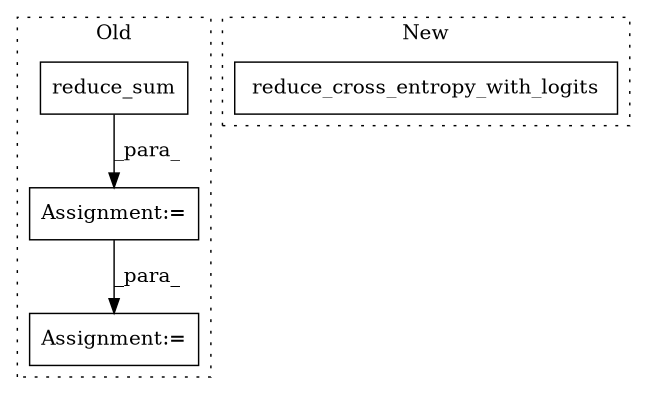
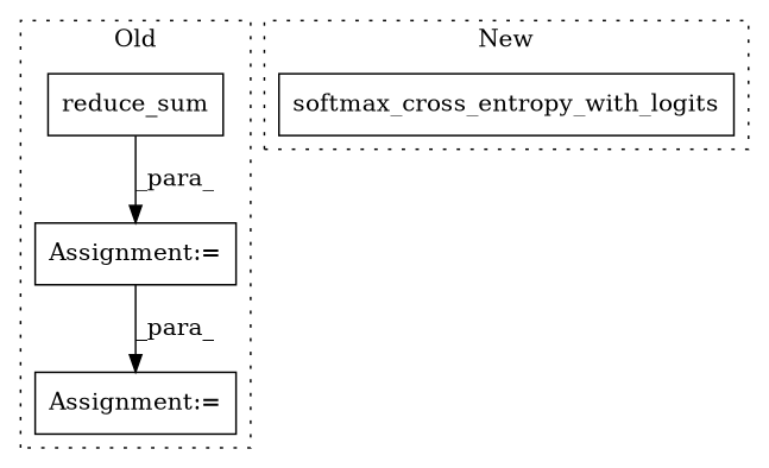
  digraph {
    node [a=32 l=1 shape=box]
    n1 [l="11,1" label=reduce_sum s="7404,7427"]
    n2 [a=7 label="Assignment:=" s=7618]
    n3 [a=7 label="Assignment:=" s=7392]
-   n4 [l="34,1" label=reduce_cross_entropy_with_logits s="7356,7454"]
+   n4 [l="34,1" label=softmax_cross_entropy_with_logits s="7356,7454"]
    subgraph cluster_1 {
      label=Old
      style=dotted
      n1
      n2
      n3
    }
    subgraph cluster_2 {
      label=New
      style=dotted
      n4
    }
    n1 -> n3 [label=_para_]
    n3 -> n2 [label=_para_]
  }
